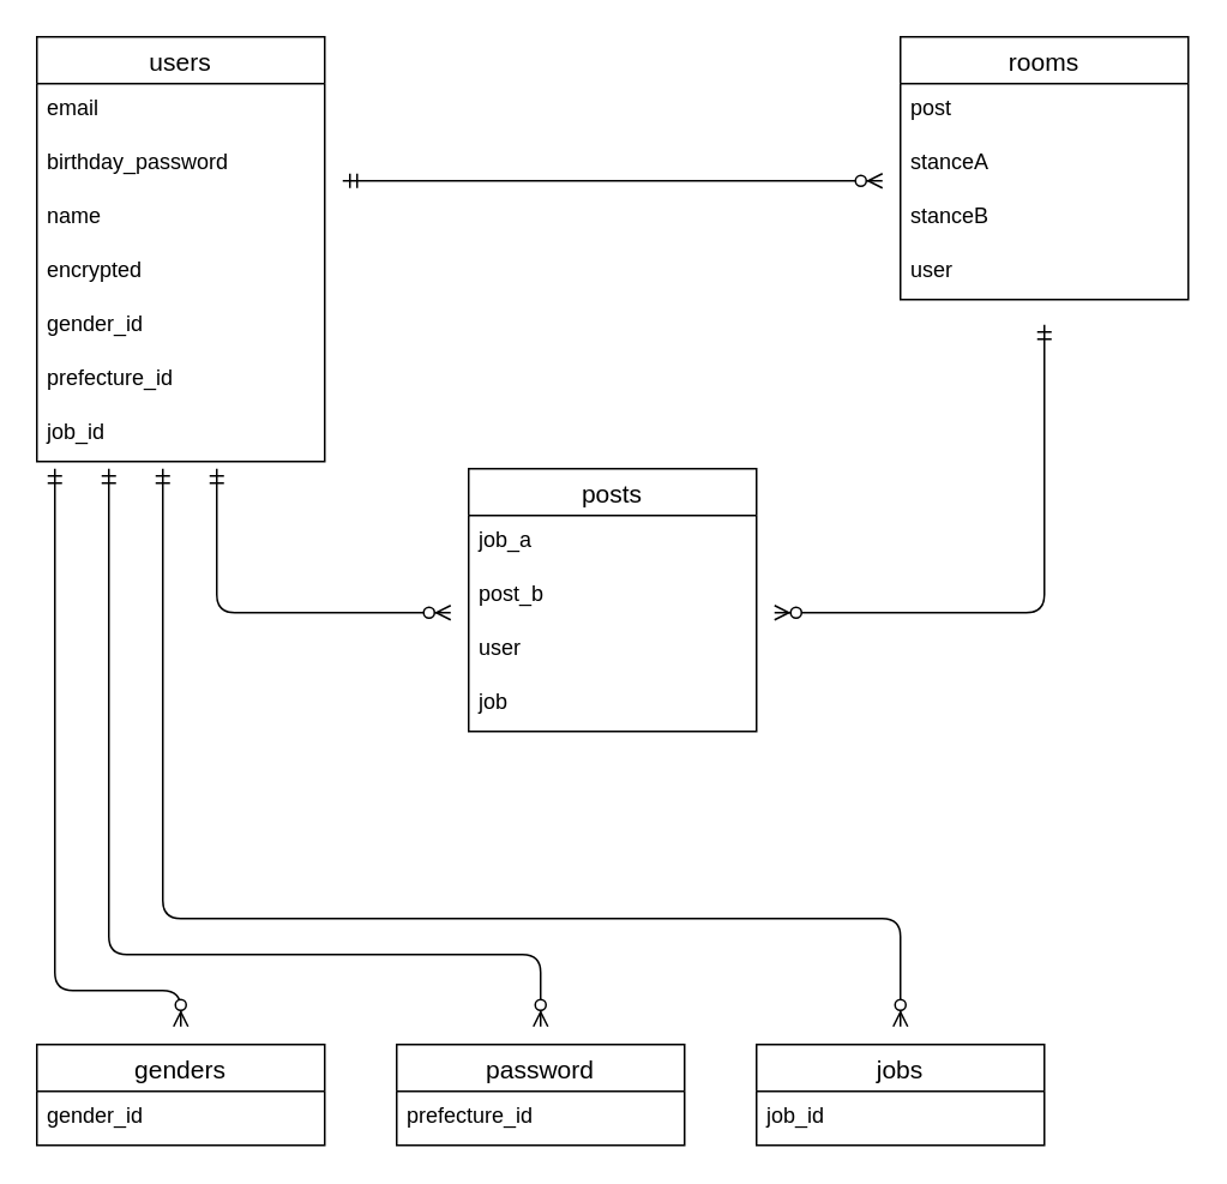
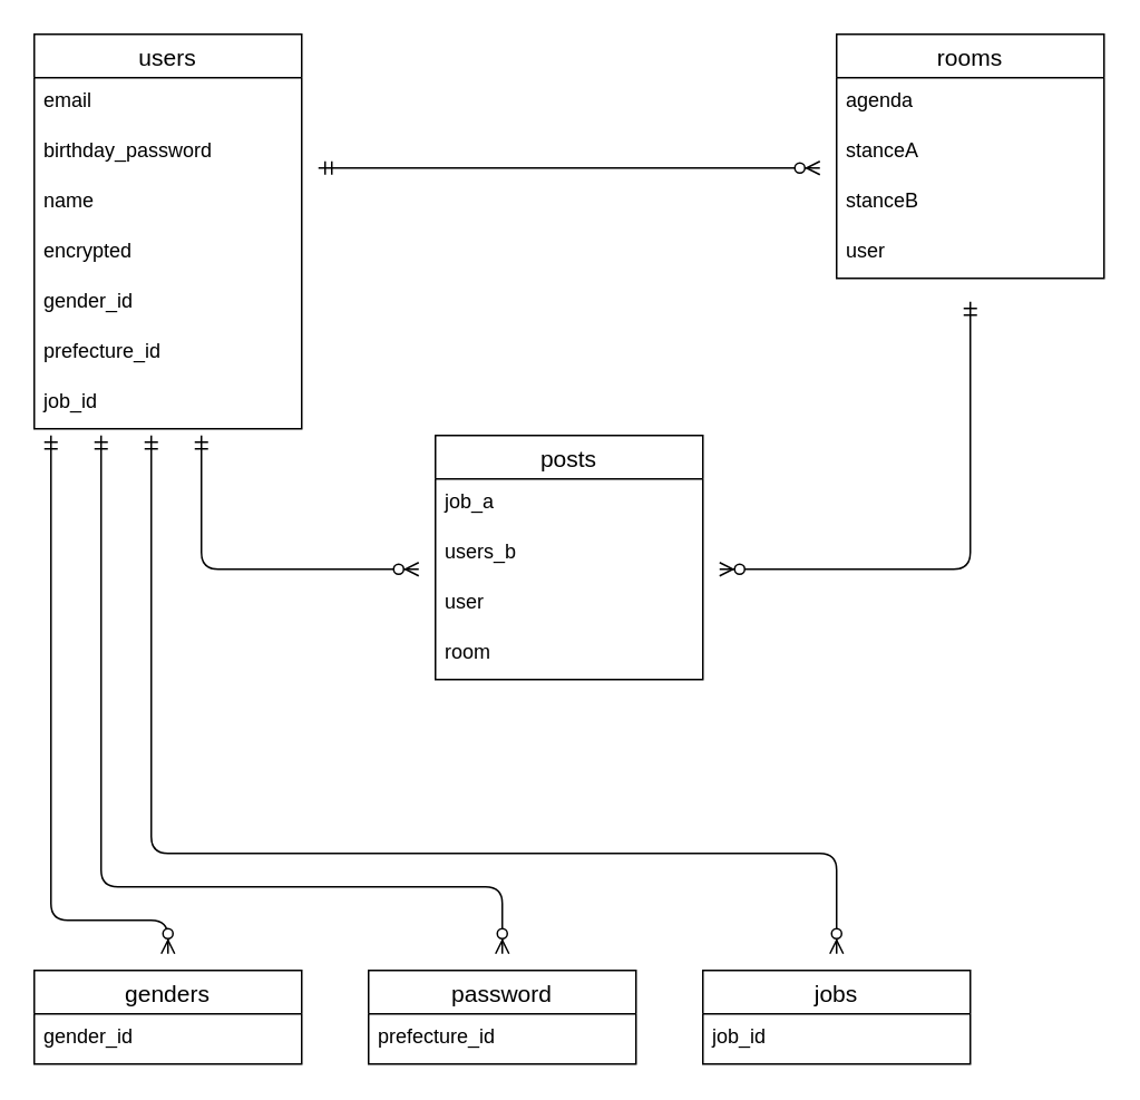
  <mxCell id="0" />
  <mxCell id="1" parent="0" />
  <mxCell id="2" value="users" style="swimlane;fontStyle=0;childLayout=stackLayout;horizontal=1;startSize=26;horizontalStack=0;resizeParent=1;resizeParentMax=0;resizeLast=0;collapsible=1;marginBottom=0;align=center;fontSize=14;" parent="1" vertex="1"><mxGeometry x="20" y="20" width="160" height="236" as="geometry" /></mxCell>
  <mxCell id="3" value="email" style="text;strokeColor=none;fillColor=none;spacingLeft=4;spacingRight=4;overflow=hidden;rotatable=0;points=[[0,0.5],[1,0.5]];portConstraint=eastwest;fontSize=12;" parent="2" vertex="1"><mxGeometry y="26" width="160" height="30" as="geometry" /></mxCell>
  <mxCell id="4" value="birthday_password" style="text;strokeColor=none;fillColor=none;spacingLeft=4;spacingRight=4;overflow=hidden;rotatable=0;points=[[0,0.5],[1,0.5]];portConstraint=eastwest;fontSize=12;" parent="2" vertex="1"><mxGeometry y="56" width="160" height="30" as="geometry" /></mxCell>
  <mxCell id="5" value="name" style="text;strokeColor=none;fillColor=none;spacingLeft=4;spacingRight=4;overflow=hidden;rotatable=0;points=[[0,0.5],[1,0.5]];portConstraint=eastwest;fontSize=12;" parent="2" vertex="1"><mxGeometry y="86" width="160" height="30" as="geometry" /></mxCell>
  <mxCell id="6" value="encrypted" style="text;strokeColor=none;fillColor=none;spacingLeft=4;spacingRight=4;overflow=hidden;rotatable=0;points=[[0,0.5],[1,0.5]];portConstraint=eastwest;fontSize=12;" parent="2" vertex="1"><mxGeometry y="116" width="160" height="30" as="geometry" /></mxCell>
  <mxCell id="7" value="gender_id" style="text;strokeColor=none;fillColor=none;spacingLeft=4;spacingRight=4;overflow=hidden;rotatable=0;points=[[0,0.5],[1,0.5]];portConstraint=eastwest;fontSize=12;" parent="2" vertex="1"><mxGeometry y="146" width="160" height="30" as="geometry" /></mxCell>
  <mxCell id="8" value="prefecture_id" style="text;strokeColor=none;fillColor=none;spacingLeft=4;spacingRight=4;overflow=hidden;rotatable=0;points=[[0,0.5],[1,0.5]];portConstraint=eastwest;fontSize=12;" parent="2" vertex="1"><mxGeometry y="176" width="160" height="30" as="geometry" /></mxCell>
  <mxCell id="9" value="job_id" style="text;strokeColor=none;fillColor=none;spacingLeft=4;spacingRight=4;overflow=hidden;rotatable=0;points=[[0,0.5],[1,0.5]];portConstraint=eastwest;fontSize=12;" parent="2" vertex="1"><mxGeometry y="206" width="160" height="30" as="geometry" /></mxCell>
  <mxCell id="10" value="posts" style="swimlane;fontStyle=0;childLayout=stackLayout;horizontal=1;startSize=26;horizontalStack=0;resizeParent=1;resizeParentMax=0;resizeLast=0;collapsible=1;marginBottom=0;align=center;fontSize=14;" parent="1" vertex="1"><mxGeometry x="260" y="260" width="160" height="146" as="geometry" /></mxCell>
  <mxCell id="11" value="job_a" style="text;strokeColor=none;fillColor=none;spacingLeft=4;spacingRight=4;overflow=hidden;rotatable=0;points=[[0,0.5],[1,0.5]];portConstraint=eastwest;fontSize=12;" parent="10" vertex="1"><mxGeometry y="26" width="160" height="30" as="geometry" /></mxCell>
- <mxCell id="12" value="post_b" style="text;strokeColor=none;fillColor=none;spacingLeft=4;spacingRight=4;overflow=hidden;rotatable=0;points=[[0,0.5],[1,0.5]];portConstraint=eastwest;fontSize=12;" vertex="1" parent="10"><mxGeometry y="56" width="160" height="30" as="geometry" /></mxCell>
+ <mxCell id="12" value="users_b" style="text;strokeColor=none;fillColor=none;spacingLeft=4;spacingRight=4;overflow=hidden;rotatable=0;points=[[0,0.5],[1,0.5]];portConstraint=eastwest;fontSize=12;" vertex="1" parent="10"><mxGeometry y="56" width="160" height="30" as="geometry" /></mxCell>
  <mxCell id="13" value="user" style="text;strokeColor=none;fillColor=none;spacingLeft=4;spacingRight=4;overflow=hidden;rotatable=0;points=[[0,0.5],[1,0.5]];portConstraint=eastwest;fontSize=12;" parent="10" vertex="1"><mxGeometry y="86" width="160" height="30" as="geometry" /></mxCell>
- <mxCell id="14" value="job" style="text;strokeColor=none;fillColor=none;spacingLeft=4;spacingRight=4;overflow=hidden;rotatable=0;points=[[0,0.5],[1,0.5]];portConstraint=eastwest;fontSize=12;" parent="10" vertex="1"><mxGeometry y="116" width="160" height="30" as="geometry" /></mxCell>
+ <mxCell id="14" value="room" style="text;strokeColor=none;fillColor=none;spacingLeft=4;spacingRight=4;overflow=hidden;rotatable=0;points=[[0,0.5],[1,0.5]];portConstraint=eastwest;fontSize=12;" parent="10" vertex="1"><mxGeometry y="116" width="160" height="30" as="geometry" /></mxCell>
  <mxCell id="15" value="rooms" style="swimlane;fontStyle=0;childLayout=stackLayout;horizontal=1;startSize=26;horizontalStack=0;resizeParent=1;resizeParentMax=0;resizeLast=0;collapsible=1;marginBottom=0;align=center;fontSize=14;" parent="1" vertex="1"><mxGeometry x="500" y="20" width="160" height="146" as="geometry" /></mxCell>
- <mxCell id="16" value="post" style="text;strokeColor=none;fillColor=none;spacingLeft=4;spacingRight=4;overflow=hidden;rotatable=0;points=[[0,0.5],[1,0.5]];portConstraint=eastwest;fontSize=12;" parent="15" vertex="1"><mxGeometry y="26" width="160" height="30" as="geometry" /></mxCell>
+ <mxCell id="16" value="agenda" style="text;strokeColor=none;fillColor=none;spacingLeft=4;spacingRight=4;overflow=hidden;rotatable=0;points=[[0,0.5],[1,0.5]];portConstraint=eastwest;fontSize=12;" parent="15" vertex="1"><mxGeometry y="26" width="160" height="30" as="geometry" /></mxCell>
  <mxCell id="17" value="stanceA" style="text;strokeColor=none;fillColor=none;spacingLeft=4;spacingRight=4;overflow=hidden;rotatable=0;points=[[0,0.5],[1,0.5]];portConstraint=eastwest;fontSize=12;" parent="15" vertex="1"><mxGeometry y="56" width="160" height="30" as="geometry" /></mxCell>
  <mxCell id="18" value="stanceB" style="text;strokeColor=none;fillColor=none;spacingLeft=4;spacingRight=4;overflow=hidden;rotatable=0;points=[[0,0.5],[1,0.5]];portConstraint=eastwest;fontSize=12;" parent="15" vertex="1"><mxGeometry y="86" width="160" height="30" as="geometry" /></mxCell>
  <mxCell id="19" value="user" style="text;strokeColor=none;fillColor=none;spacingLeft=4;spacingRight=4;overflow=hidden;rotatable=0;points=[[0,0.5],[1,0.5]];portConstraint=eastwest;fontSize=12;" parent="15" vertex="1"><mxGeometry y="116" width="160" height="30" as="geometry" /></mxCell>
  <mxCell id="20" value="" style="fontSize=12;html=1;endArrow=ERzeroToMany;startArrow=ERmandOne;edgeStyle=orthogonalEdgeStyle;" parent="1" edge="1"><mxGeometry width="100" height="100" relative="1" as="geometry"><mxPoint x="580" y="180" as="sourcePoint" /><mxPoint x="430" y="340" as="targetPoint" /><Array as="points"><mxPoint x="580" y="340" /></Array></mxGeometry></mxCell>
  <mxCell id="21" value="" style="edgeStyle=entityRelationEdgeStyle;fontSize=12;html=1;endArrow=ERzeroToMany;startArrow=ERmandOne;" parent="1" edge="1"><mxGeometry width="100" height="100" relative="1" as="geometry"><mxPoint x="190" y="100" as="sourcePoint" /><mxPoint x="490" y="100" as="targetPoint" /></mxGeometry></mxCell>
  <mxCell id="22" value="genders" style="swimlane;fontStyle=0;childLayout=stackLayout;horizontal=1;startSize=26;horizontalStack=0;resizeParent=1;resizeParentMax=0;resizeLast=0;collapsible=1;marginBottom=0;align=center;fontSize=14;" parent="1" vertex="1"><mxGeometry x="20" y="580" width="160" height="56" as="geometry" /></mxCell>
  <mxCell id="23" value="gender_id" style="text;strokeColor=none;fillColor=none;spacingLeft=4;spacingRight=4;overflow=hidden;rotatable=0;points=[[0,0.5],[1,0.5]];portConstraint=eastwest;fontSize=12;" parent="22" vertex="1"><mxGeometry y="26" width="160" height="30" as="geometry" /></mxCell>
  <mxCell id="24" value="password" style="swimlane;fontStyle=0;childLayout=stackLayout;horizontal=1;startSize=26;horizontalStack=0;resizeParent=1;resizeParentMax=0;resizeLast=0;collapsible=1;marginBottom=0;align=center;fontSize=14;" parent="1" vertex="1"><mxGeometry x="220" y="580" width="160" height="56" as="geometry" /></mxCell>
  <mxCell id="25" value="prefecture_id" style="text;strokeColor=none;fillColor=none;spacingLeft=4;spacingRight=4;overflow=hidden;rotatable=0;points=[[0,0.5],[1,0.5]];portConstraint=eastwest;fontSize=12;" parent="24" vertex="1"><mxGeometry y="26" width="160" height="30" as="geometry" /></mxCell>
  <mxCell id="26" value="jobs" style="swimlane;fontStyle=0;childLayout=stackLayout;horizontal=1;startSize=26;horizontalStack=0;resizeParent=1;resizeParentMax=0;resizeLast=0;collapsible=1;marginBottom=0;align=center;fontSize=14;" parent="1" vertex="1"><mxGeometry x="420" y="580" width="160" height="56" as="geometry" /></mxCell>
  <mxCell id="27" value="job_id" style="text;strokeColor=none;fillColor=none;spacingLeft=4;spacingRight=4;overflow=hidden;rotatable=0;points=[[0,0.5],[1,0.5]];portConstraint=eastwest;fontSize=12;" parent="26" vertex="1"><mxGeometry y="26" width="160" height="30" as="geometry" /></mxCell>
  <mxCell id="28" value="" style="edgeStyle=orthogonalEdgeStyle;fontSize=12;html=1;endArrow=ERzeroToMany;startArrow=ERmandOne;" parent="1" edge="1"><mxGeometry width="100" height="100" relative="1" as="geometry"><mxPoint x="90" y="260" as="sourcePoint" /><mxPoint x="500" y="570" as="targetPoint" /><Array as="points"><mxPoint x="90" y="510" /><mxPoint x="500" y="510" /></Array></mxGeometry></mxCell>
  <mxCell id="29" value="" style="edgeStyle=orthogonalEdgeStyle;fontSize=12;html=1;endArrow=ERzeroToMany;startArrow=ERmandOne;" parent="1" edge="1"><mxGeometry width="100" height="100" relative="1" as="geometry"><mxPoint x="60" y="260" as="sourcePoint" /><mxPoint x="300" y="570" as="targetPoint" /><Array as="points"><mxPoint x="60" y="530" /><mxPoint x="300" y="530" /></Array></mxGeometry></mxCell>
  <mxCell id="30" value="" style="edgeStyle=orthogonalEdgeStyle;fontSize=12;html=1;endArrow=ERzeroToMany;startArrow=ERmandOne;" parent="1" edge="1"><mxGeometry width="100" height="100" relative="1" as="geometry"><mxPoint x="30" y="260" as="sourcePoint" /><mxPoint x="100" y="570" as="targetPoint" /><Array as="points"><mxPoint x="30" y="550" /><mxPoint x="100" y="550" /></Array></mxGeometry></mxCell>
  <mxCell id="31" value="" style="edgeStyle=orthogonalEdgeStyle;fontSize=12;html=1;endArrow=ERzeroToMany;startArrow=ERmandOne;" parent="1" edge="1"><mxGeometry width="100" height="100" relative="1" as="geometry"><mxPoint x="120" y="260" as="sourcePoint" /><mxPoint x="250" y="340" as="targetPoint" /><Array as="points"><mxPoint x="120" y="340" /></Array></mxGeometry></mxCell>
